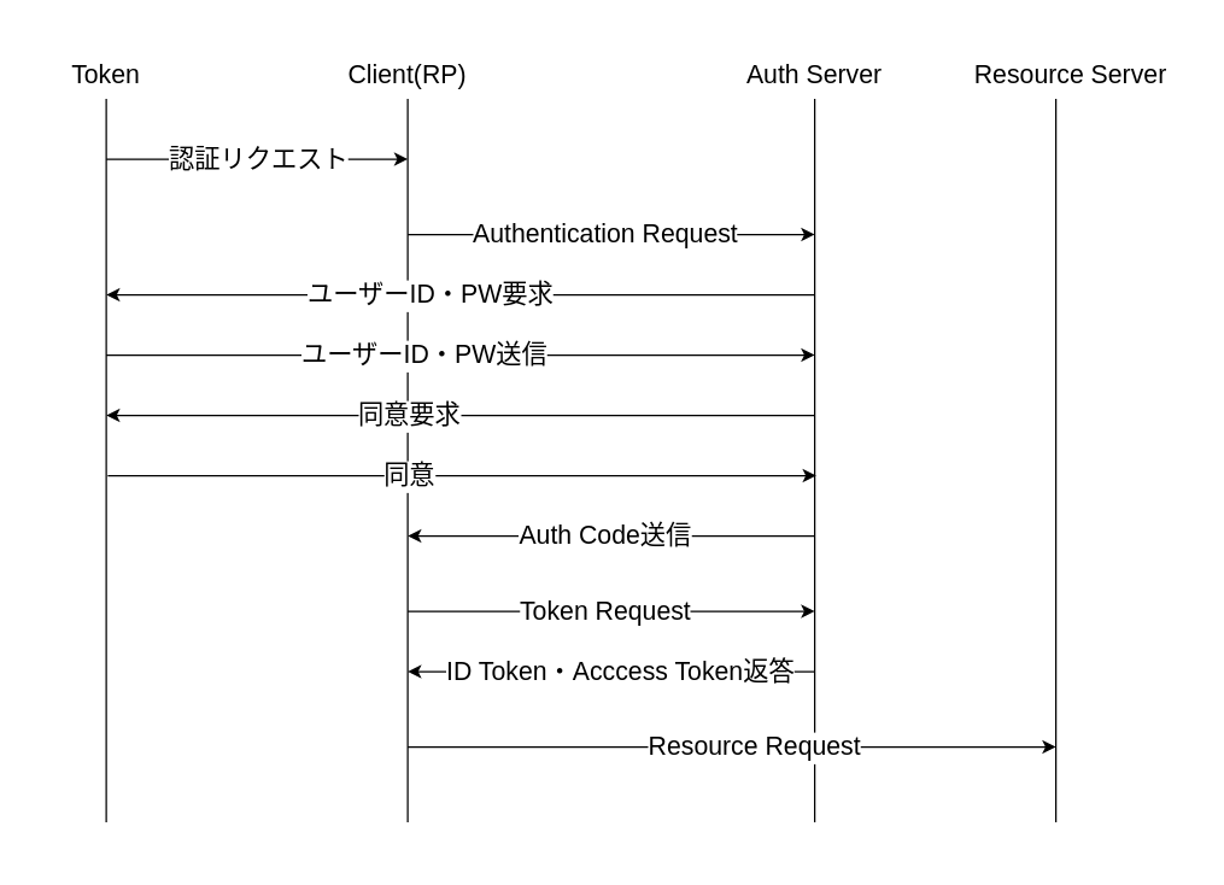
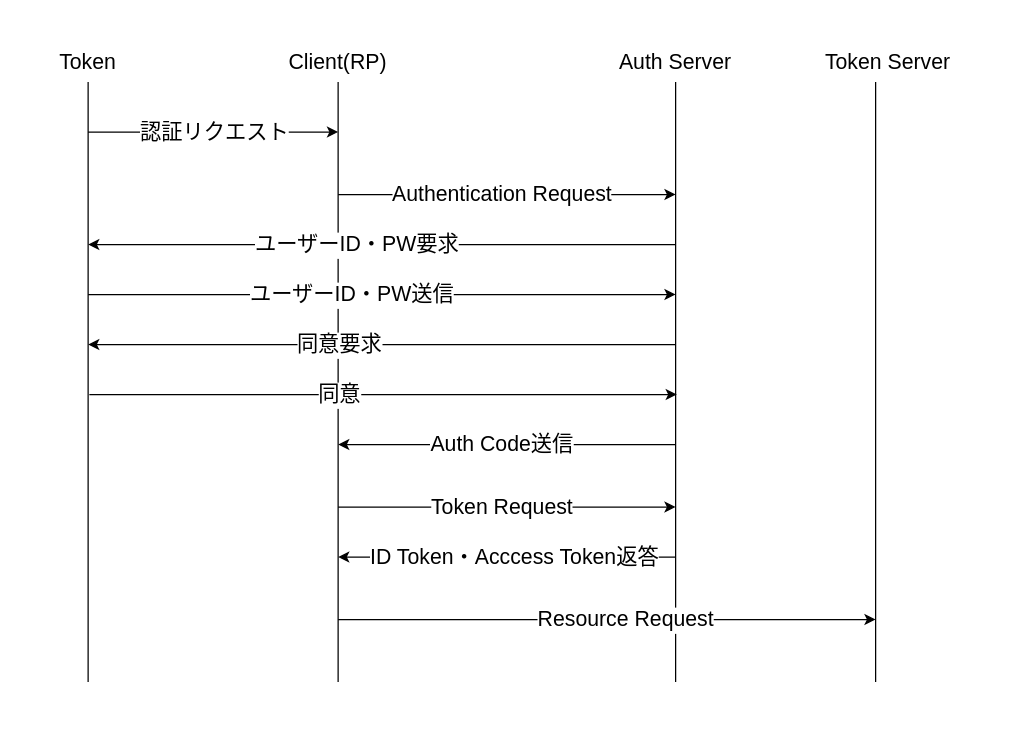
  <mxCell id="0" />
  <mxCell id="1" parent="0" />
  <mxCell id="2" value="" style="whiteSpace=wrap;html=1;strokeColor=none;" vertex="1" parent="1"><mxGeometry x="20" y="20" width="770" height="545" as="geometry" /></mxCell>
  <mxCell id="3" value="" style="edgeStyle=none;orthogonalLoop=1;jettySize=auto;html=1;endArrow=none;endFill=0;" parent="1" edge="1"><mxGeometry width="80" relative="1" as="geometry"><mxPoint x="70" y="65" as="sourcePoint" /><mxPoint x="70" y="545" as="targetPoint" /><Array as="points" /></mxGeometry></mxCell>
  <mxCell id="4" value="" style="edgeStyle=none;orthogonalLoop=1;jettySize=auto;html=1;endArrow=none;endFill=0;" parent="1" edge="1"><mxGeometry width="80" relative="1" as="geometry"><mxPoint x="270" y="65" as="sourcePoint" /><mxPoint x="270" y="545" as="targetPoint" /><Array as="points" /></mxGeometry></mxCell>
  <mxCell id="5" value="" style="edgeStyle=none;orthogonalLoop=1;jettySize=auto;html=1;endArrow=none;endFill=0;" parent="1" edge="1"><mxGeometry width="80" relative="1" as="geometry"><mxPoint x="540" y="65" as="sourcePoint" /><mxPoint x="540" y="545" as="targetPoint" /><Array as="points" /></mxGeometry></mxCell>
  <mxCell id="6" value="" style="edgeStyle=none;orthogonalLoop=1;jettySize=auto;html=1;endArrow=none;endFill=0;" parent="1" edge="1"><mxGeometry width="80" relative="1" as="geometry"><mxPoint x="700" y="65" as="sourcePoint" /><mxPoint x="700" y="545" as="targetPoint" /><Array as="points" /></mxGeometry></mxCell>
  <mxCell id="7" value="&lt;font style=&quot;font-size: 17px;&quot;&gt;Token&lt;/font&gt;" style="text;strokeColor=none;align=center;fillColor=none;html=1;verticalAlign=middle;whiteSpace=wrap;rounded=0;" parent="1" vertex="1"><mxGeometry x="40" y="35" width="60" height="30" as="geometry" /></mxCell>
  <mxCell id="8" value="&lt;font style=&quot;font-size: 17px;&quot;&gt;Client(RP)&lt;/font&gt;" style="text;strokeColor=none;align=center;fillColor=none;html=1;verticalAlign=middle;whiteSpace=wrap;rounded=0;" parent="1" vertex="1"><mxGeometry x="230" y="35" width="80" height="30" as="geometry" /></mxCell>
  <mxCell id="9" value="&lt;font style=&quot;font-size: 17px;&quot;&gt;Auth Server&lt;/font&gt;" style="text;strokeColor=none;align=center;fillColor=none;html=1;verticalAlign=middle;whiteSpace=wrap;rounded=0;" parent="1" vertex="1"><mxGeometry x="490" y="35" width="100" height="30" as="geometry" /></mxCell>
- <mxCell id="10" value="&lt;font style=&quot;font-size: 17px;&quot;&gt;Resource Server&lt;/font&gt;" style="text;strokeColor=none;align=center;fillColor=none;html=1;verticalAlign=middle;whiteSpace=wrap;rounded=0;" parent="1" vertex="1"><mxGeometry x="630" y="35" width="160" height="30" as="geometry" /></mxCell>
+ <mxCell id="10" value="&lt;font style=&quot;font-size: 17px;&quot;&gt;Token Server&lt;/font&gt;" style="text;strokeColor=none;align=center;fillColor=none;html=1;verticalAlign=middle;whiteSpace=wrap;rounded=0;" parent="1" vertex="1"><mxGeometry x="630" y="35" width="160" height="30" as="geometry" /></mxCell>
  <mxCell id="11" value="" style="edgeStyle=none;orthogonalLoop=1;jettySize=auto;html=1;fontSize=17;endArrow=classic;endFill=1;" parent="1" edge="1"><mxGeometry width="80" relative="1" as="geometry"><mxPoint x="70" y="105" as="sourcePoint" /><mxPoint x="270" y="105" as="targetPoint" /><Array as="points" /></mxGeometry></mxCell>
  <mxCell id="12" value="認証リクエスト" style="edgeLabel;html=1;align=center;verticalAlign=middle;resizable=0;points=[];fontSize=17;" parent="11" vertex="1" connectable="0"><mxGeometry x="-0.437" y="3" relative="1" as="geometry"><mxPoint x="44" y="3" as="offset" /></mxGeometry></mxCell>
  <mxCell id="13" value="" style="edgeStyle=none;orthogonalLoop=1;jettySize=auto;html=1;fontSize=17;endArrow=classic;endFill=1;" parent="1" edge="1"><mxGeometry width="80" relative="1" as="geometry"><mxPoint x="270" y="155" as="sourcePoint" /><mxPoint x="540" y="155" as="targetPoint" /><Array as="points" /></mxGeometry></mxCell>
  <mxCell id="14" value="Authentication Request" style="edgeLabel;html=1;align=center;verticalAlign=middle;resizable=0;points=[];fontSize=17;" parent="13" vertex="1" connectable="0"><mxGeometry x="-0.437" y="3" relative="1" as="geometry"><mxPoint x="54" y="3" as="offset" /></mxGeometry></mxCell>
  <mxCell id="15" value="" style="edgeStyle=none;orthogonalLoop=1;jettySize=auto;html=1;fontSize=17;endArrow=classic;endFill=1;" parent="1" edge="1"><mxGeometry width="80" relative="1" as="geometry"><mxPoint x="540" y="195" as="sourcePoint" /><mxPoint x="70" y="195" as="targetPoint" /><Array as="points" /></mxGeometry></mxCell>
  <mxCell id="16" value="ユーザーID・PW要求" style="edgeLabel;html=1;align=center;verticalAlign=middle;resizable=0;points=[];fontSize=17;" parent="15" vertex="1" connectable="0"><mxGeometry x="-0.437" y="3" relative="1" as="geometry"><mxPoint x="-124" y="-3" as="offset" /></mxGeometry></mxCell>
  <mxCell id="17" value="" style="edgeStyle=none;orthogonalLoop=1;jettySize=auto;html=1;fontSize=17;endArrow=classic;endFill=1;" parent="1" edge="1"><mxGeometry width="80" relative="1" as="geometry"><mxPoint x="71" y="315" as="sourcePoint" /><mxPoint x="541" y="315" as="targetPoint" /><Array as="points" /></mxGeometry></mxCell>
  <mxCell id="18" value="同意" style="edgeLabel;html=1;align=center;verticalAlign=middle;resizable=0;points=[];fontSize=17;" parent="17" vertex="1" connectable="0"><mxGeometry x="-0.437" y="3" relative="1" as="geometry"><mxPoint x="67" y="3" as="offset" /></mxGeometry></mxCell>
  <mxCell id="19" value="" style="edgeStyle=none;orthogonalLoop=1;jettySize=auto;html=1;fontSize=17;endArrow=classic;endFill=1;" parent="1" edge="1"><mxGeometry width="80" relative="1" as="geometry"><mxPoint x="540" y="355" as="sourcePoint" /><mxPoint x="270" y="355" as="targetPoint" /><Array as="points" /></mxGeometry></mxCell>
  <mxCell id="20" value="Auth Code送信" style="edgeLabel;html=1;align=center;verticalAlign=middle;resizable=0;points=[];fontSize=17;" parent="19" vertex="1" connectable="0"><mxGeometry x="-0.437" y="3" relative="1" as="geometry"><mxPoint x="-64" y="-3" as="offset" /></mxGeometry></mxCell>
  <mxCell id="21" value="" style="edgeStyle=none;orthogonalLoop=1;jettySize=auto;html=1;fontSize=17;endArrow=classic;endFill=1;" parent="1" edge="1"><mxGeometry width="80" relative="1" as="geometry"><mxPoint x="270" y="405" as="sourcePoint" /><mxPoint x="540" y="405" as="targetPoint" /><Array as="points" /></mxGeometry></mxCell>
  <mxCell id="22" value="Token Request" style="edgeLabel;html=1;align=center;verticalAlign=middle;resizable=0;points=[];fontSize=17;" parent="21" vertex="1" connectable="0"><mxGeometry x="-0.437" y="3" relative="1" as="geometry"><mxPoint x="54" y="3" as="offset" /></mxGeometry></mxCell>
  <mxCell id="23" value="" style="edgeStyle=none;orthogonalLoop=1;jettySize=auto;html=1;fontSize=17;endArrow=classic;endFill=1;" parent="1" edge="1"><mxGeometry width="80" relative="1" as="geometry"><mxPoint x="540" y="445" as="sourcePoint" /><mxPoint x="270" y="445" as="targetPoint" /><Array as="points" /></mxGeometry></mxCell>
  <mxCell id="24" value="ID Token・Acccess Token返答" style="edgeLabel;html=1;align=center;verticalAlign=middle;resizable=0;points=[];fontSize=17;" parent="23" vertex="1" connectable="0"><mxGeometry x="-0.437" y="3" relative="1" as="geometry"><mxPoint x="-54" y="-3" as="offset" /></mxGeometry></mxCell>
  <mxCell id="25" value="" style="edgeStyle=none;orthogonalLoop=1;jettySize=auto;html=1;fontSize=17;endArrow=classic;endFill=1;" parent="1" edge="1"><mxGeometry width="80" relative="1" as="geometry"><mxPoint x="270" y="495" as="sourcePoint" /><mxPoint x="700" y="495" as="targetPoint" /><Array as="points" /></mxGeometry></mxCell>
  <mxCell id="26" value="Resource Request" style="edgeLabel;html=1;align=center;verticalAlign=middle;resizable=0;points=[];fontSize=17;" parent="25" vertex="1" connectable="0"><mxGeometry x="-0.437" y="3" relative="1" as="geometry"><mxPoint x="108" y="3" as="offset" /></mxGeometry></mxCell>
  <mxCell id="27" value="" style="edgeStyle=none;orthogonalLoop=1;jettySize=auto;html=1;fontSize=17;endArrow=classic;endFill=1;" edge="1" parent="1"><mxGeometry width="80" relative="1" as="geometry"><mxPoint x="70" y="235" as="sourcePoint" /><mxPoint x="540" y="235" as="targetPoint" /><Array as="points" /></mxGeometry></mxCell>
  <mxCell id="28" value="ユーザーID・PW送信" style="edgeLabel;html=1;align=center;verticalAlign=middle;resizable=0;points=[];fontSize=17;" vertex="1" connectable="0" parent="27"><mxGeometry x="-0.437" y="3" relative="1" as="geometry"><mxPoint x="78" y="3" as="offset" /></mxGeometry></mxCell>
  <mxCell id="29" value="" style="edgeStyle=none;orthogonalLoop=1;jettySize=auto;html=1;fontSize=17;endArrow=classic;endFill=1;" edge="1" parent="1"><mxGeometry width="80" relative="1" as="geometry"><mxPoint x="540" y="275" as="sourcePoint" /><mxPoint x="70" y="275" as="targetPoint" /><Array as="points" /></mxGeometry></mxCell>
  <mxCell id="30" value="同意要求" style="edgeLabel;html=1;align=center;verticalAlign=middle;resizable=0;points=[];fontSize=17;" vertex="1" connectable="0" parent="29"><mxGeometry x="-0.437" y="3" relative="1" as="geometry"><mxPoint x="-138" y="-3" as="offset" /></mxGeometry></mxCell>
